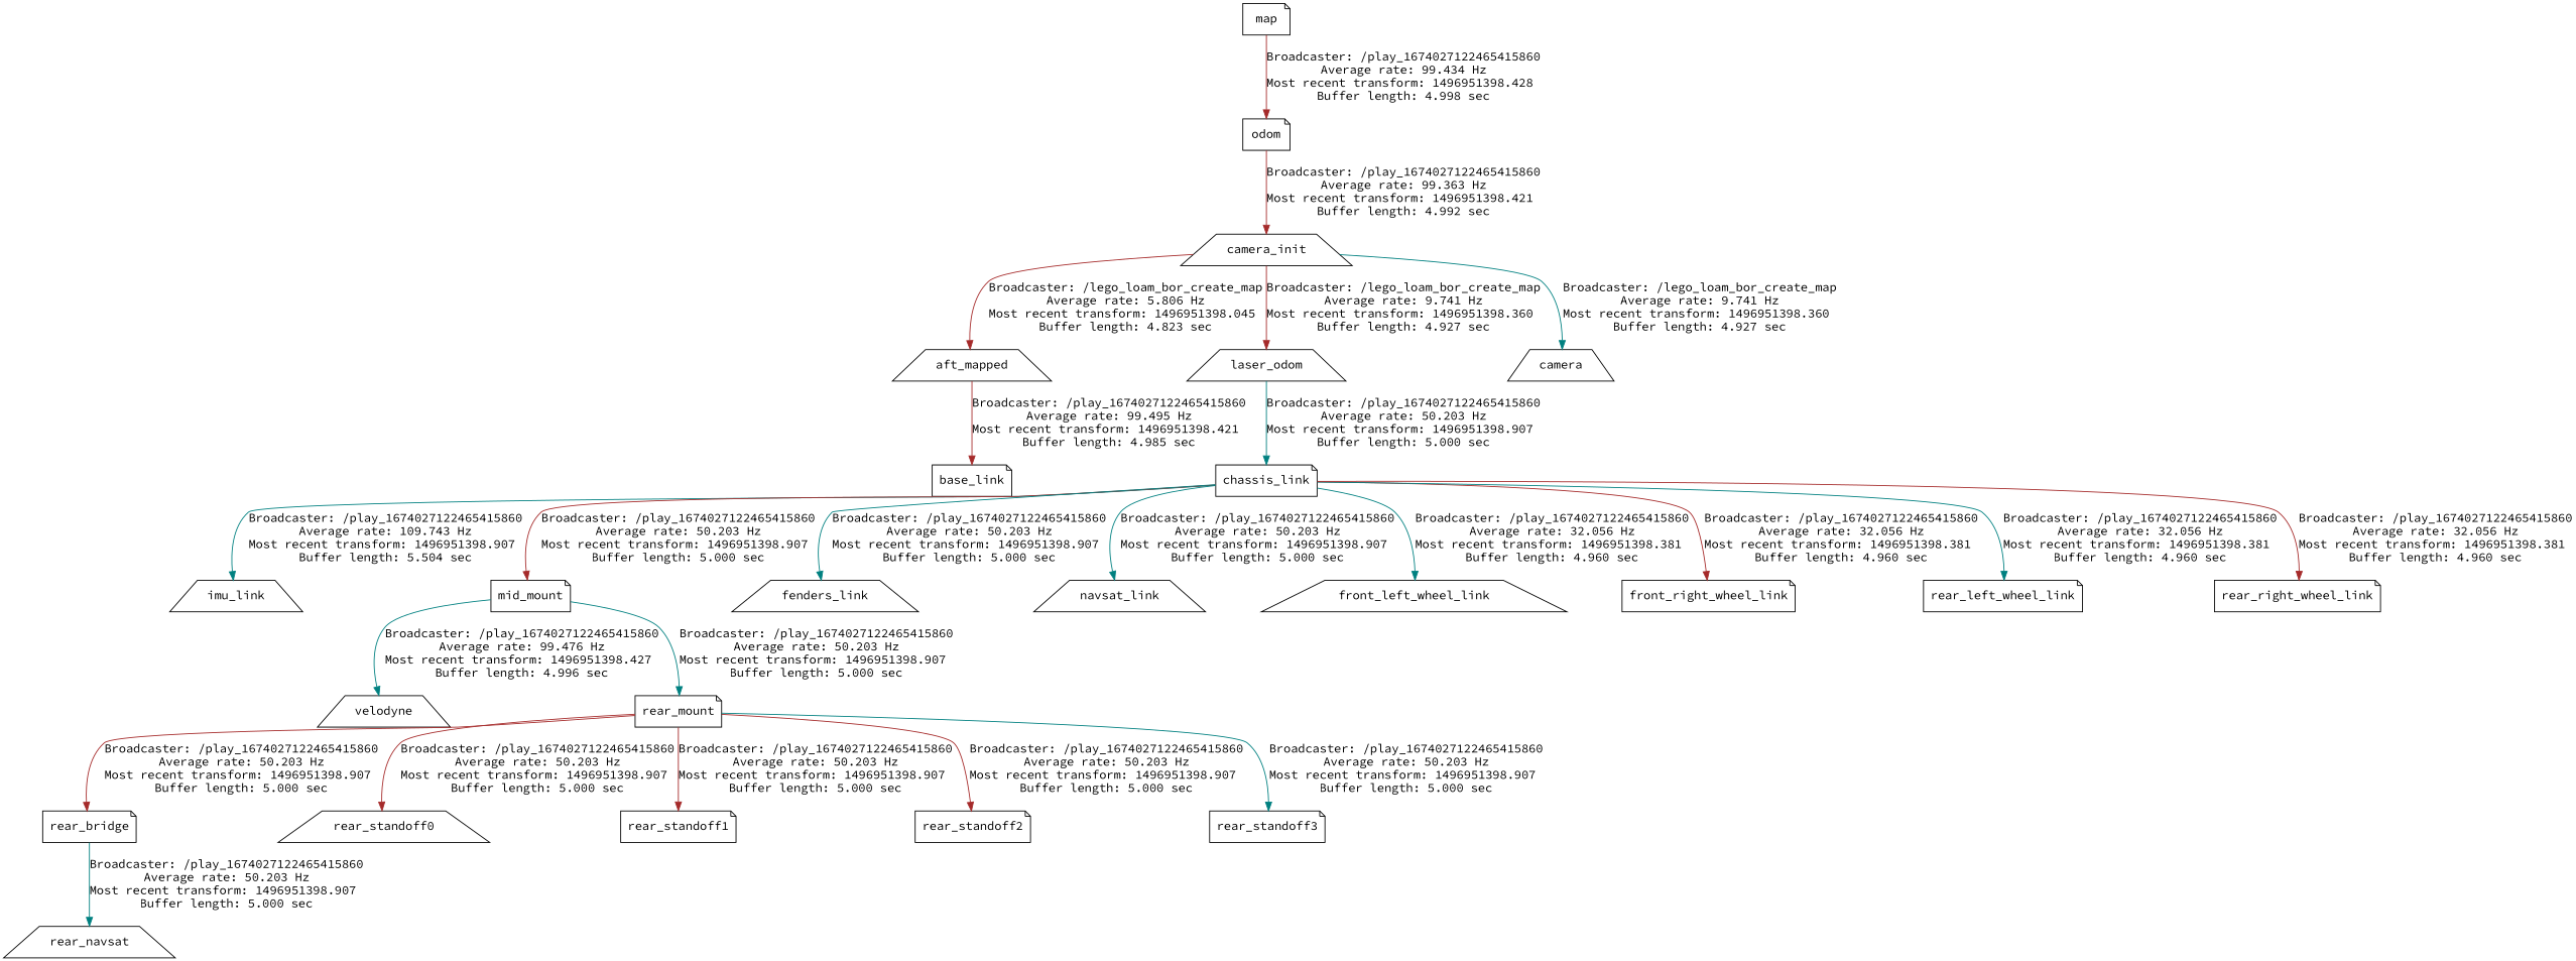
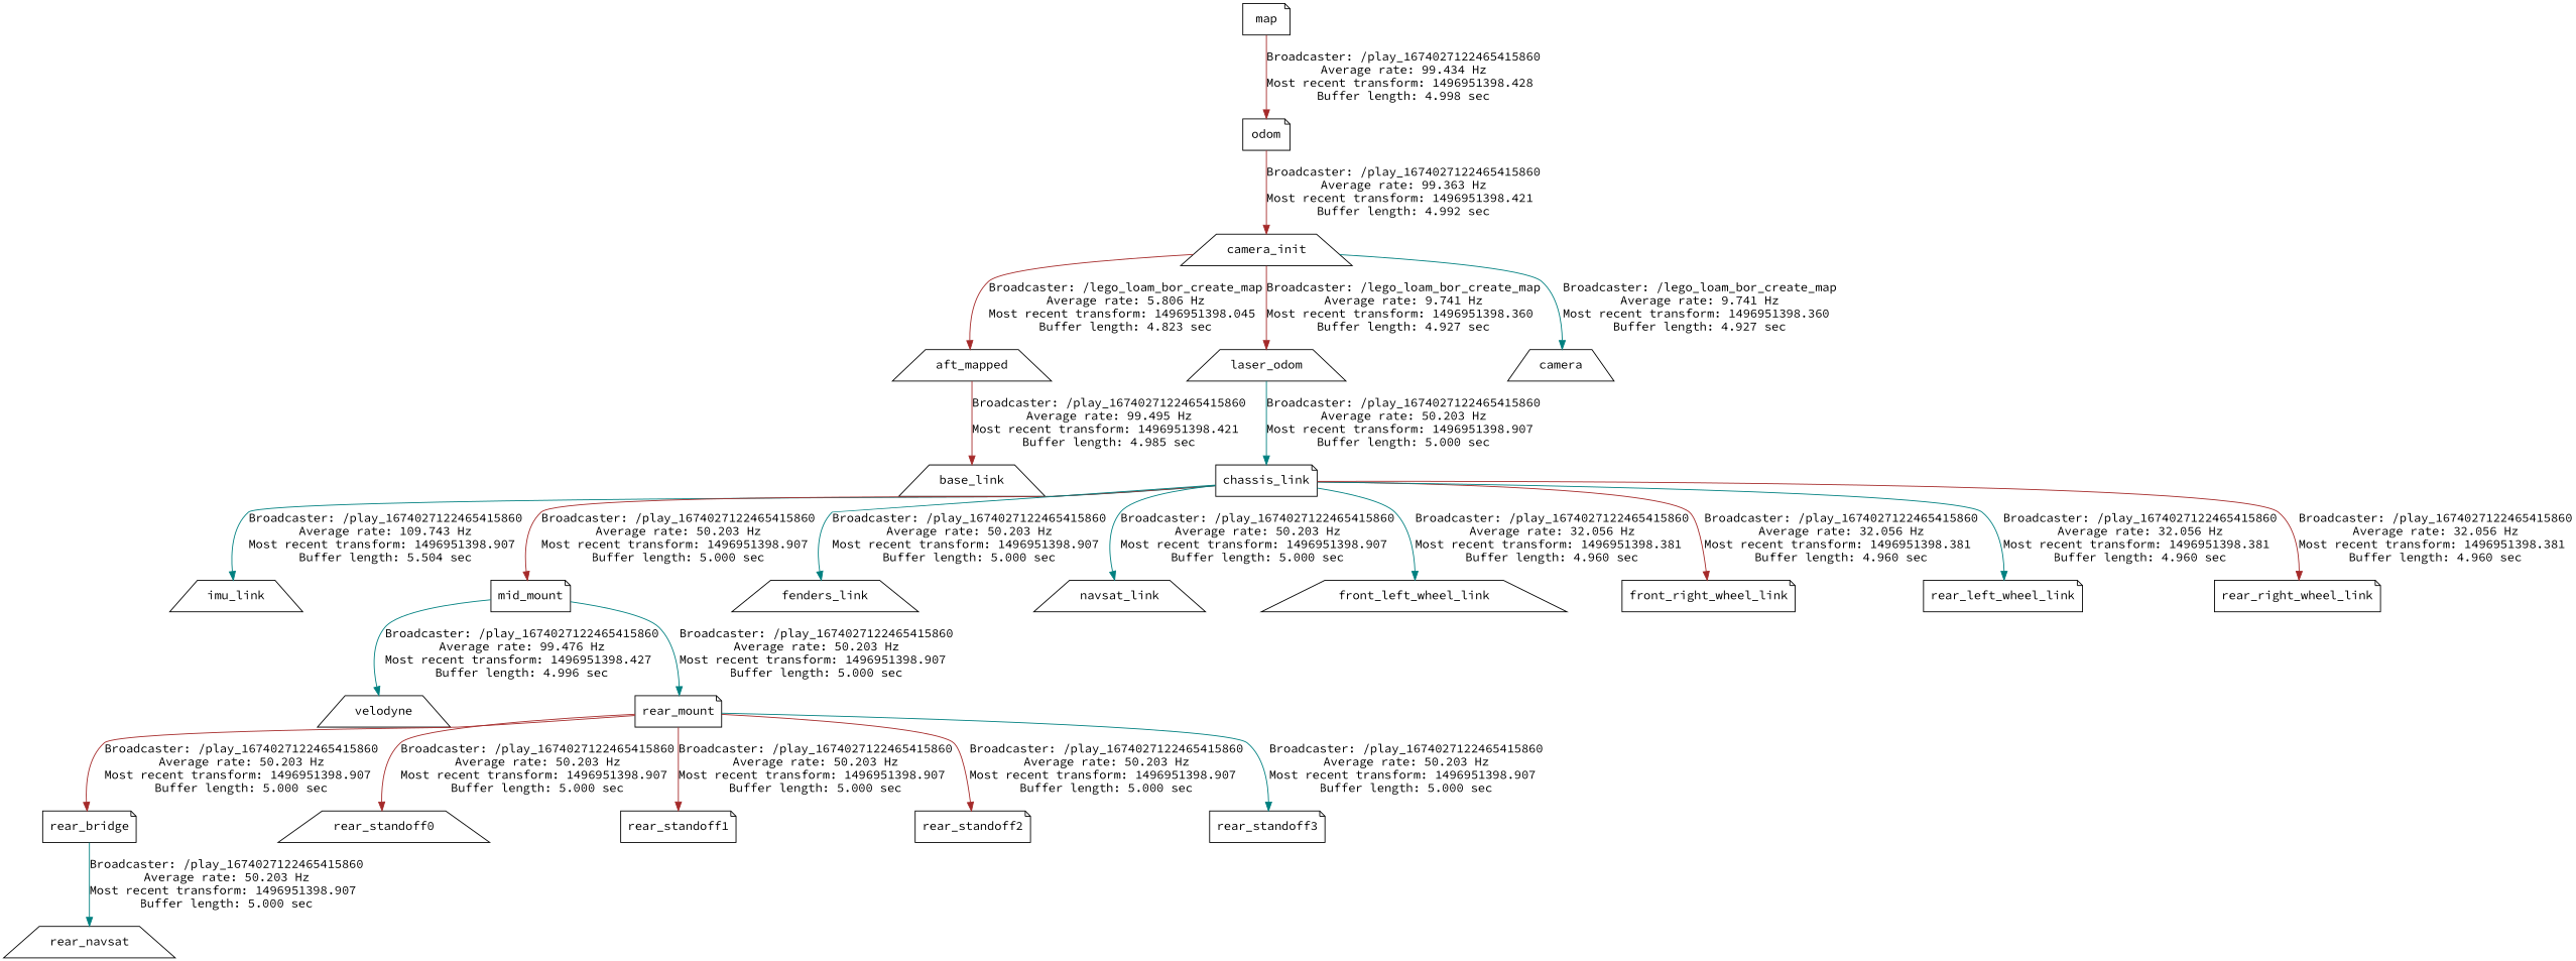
  digraph {
    fontname="Source Code Pro"
    node [fontname="Source Code Pro" shape=note]
    edge [color=brown fontname="Source Code Pro"]
    camera_init [shape=trapezium]
    odom
    aft_mapped [shape=trapezium]
    laser_odom [shape=trapezium]
    camera [shape=trapezium]
-   base_link
+   base_link [shape=trapezium]
    chassis_link
    map
    imu_link [shape=trapezium]
    mid_mount
    fenders_link [shape=trapezium]
    navsat_link [shape=trapezium]
    front_left_wheel_link [shape=trapezium]
    front_right_wheel_link
    rear_left_wheel_link
    rear_right_wheel_link
    velodyne [shape=trapezium]
    rear_mount
    rear_bridge
    rear_standoff0 [shape=trapezium]
    rear_standoff1
    rear_standoff2
    rear_standoff3
    rear_navsat [shape=trapezium]
    camera_init -> aft_mapped [label="Broadcaster: /lego_loam_bor_create_map\nAverage rate: 5.806 Hz\nMost recent transform: 1496951398.045 \nBuffer length: 4.823 sec\n"]
    camera_init -> laser_odom [label="Broadcaster: /lego_loam_bor_create_map\nAverage rate: 9.741 Hz\nMost recent transform: 1496951398.360 \nBuffer length: 4.927 sec\n"]
    camera_init -> camera [color=teal label="Broadcaster: /lego_loam_bor_create_map\nAverage rate: 9.741 Hz\nMost recent transform: 1496951398.360 \nBuffer length: 4.927 sec\n"]
    odom -> camera_init [label="Broadcaster: /play_1674027122465415860\nAverage rate: 99.363 Hz\nMost recent transform: 1496951398.421 \nBuffer length: 4.992 sec\n"]
    aft_mapped -> base_link [label="Broadcaster: /play_1674027122465415860\nAverage rate: 99.495 Hz\nMost recent transform: 1496951398.421 \nBuffer length: 4.985 sec\n"]
    laser_odom -> chassis_link [color=teal label="Broadcaster: /play_1674027122465415860\nAverage rate: 50.203 Hz\nMost recent transform: 1496951398.907 \nBuffer length: 5.000 sec\n"]
    chassis_link -> imu_link [color=teal label="Broadcaster: /play_1674027122465415860\nAverage rate: 109.743 Hz\nMost recent transform: 1496951398.907 \nBuffer length: 5.504 sec\n"]
    chassis_link -> mid_mount [label="Broadcaster: /play_1674027122465415860\nAverage rate: 50.203 Hz\nMost recent transform: 1496951398.907 \nBuffer length: 5.000 sec\n"]
    chassis_link -> fenders_link [color=teal label="Broadcaster: /play_1674027122465415860\nAverage rate: 50.203 Hz\nMost recent transform: 1496951398.907 \nBuffer length: 5.000 sec\n"]
    chassis_link -> navsat_link [color=teal label="Broadcaster: /play_1674027122465415860\nAverage rate: 50.203 Hz\nMost recent transform: 1496951398.907 \nBuffer length: 5.000 sec\n"]
    chassis_link -> front_left_wheel_link [color=teal label="Broadcaster: /play_1674027122465415860\nAverage rate: 32.056 Hz\nMost recent transform: 1496951398.381 \nBuffer length: 4.960 sec\n"]
    chassis_link -> front_right_wheel_link [label="Broadcaster: /play_1674027122465415860\nAverage rate: 32.056 Hz\nMost recent transform: 1496951398.381 \nBuffer length: 4.960 sec\n"]
    chassis_link -> rear_left_wheel_link [color=teal label="Broadcaster: /play_1674027122465415860\nAverage rate: 32.056 Hz\nMost recent transform: 1496951398.381 \nBuffer length: 4.960 sec\n"]
    chassis_link -> rear_right_wheel_link [label="Broadcaster: /play_1674027122465415860\nAverage rate: 32.056 Hz\nMost recent transform: 1496951398.381 \nBuffer length: 4.960 sec\n"]
    map -> odom [label="Broadcaster: /play_1674027122465415860\nAverage rate: 99.434 Hz\nMost recent transform: 1496951398.428 \nBuffer length: 4.998 sec\n"]
    mid_mount -> velodyne [color=teal label="Broadcaster: /play_1674027122465415860\nAverage rate: 99.476 Hz\nMost recent transform: 1496951398.427 \nBuffer length: 4.996 sec\n"]
    mid_mount -> rear_mount [color=teal label="Broadcaster: /play_1674027122465415860\nAverage rate: 50.203 Hz\nMost recent transform: 1496951398.907 \nBuffer length: 5.000 sec\n"]
    rear_mount -> rear_bridge [label="Broadcaster: /play_1674027122465415860\nAverage rate: 50.203 Hz\nMost recent transform: 1496951398.907 \nBuffer length: 5.000 sec\n"]
    rear_mount -> rear_standoff0 [label="Broadcaster: /play_1674027122465415860\nAverage rate: 50.203 Hz\nMost recent transform: 1496951398.907 \nBuffer length: 5.000 sec\n"]
    rear_mount -> rear_standoff1 [label="Broadcaster: /play_1674027122465415860\nAverage rate: 50.203 Hz\nMost recent transform: 1496951398.907 \nBuffer length: 5.000 sec\n"]
    rear_mount -> rear_standoff2 [label="Broadcaster: /play_1674027122465415860\nAverage rate: 50.203 Hz\nMost recent transform: 1496951398.907 \nBuffer length: 5.000 sec\n"]
    rear_mount -> rear_standoff3 [color=teal label="Broadcaster: /play_1674027122465415860\nAverage rate: 50.203 Hz\nMost recent transform: 1496951398.907 \nBuffer length: 5.000 sec\n"]
    rear_bridge -> rear_navsat [color=teal label="Broadcaster: /play_1674027122465415860\nAverage rate: 50.203 Hz\nMost recent transform: 1496951398.907 \nBuffer length: 5.000 sec\n"]
  }
